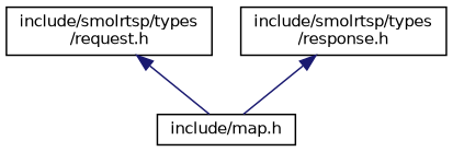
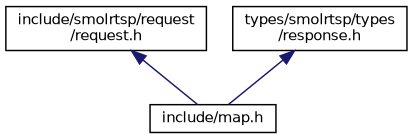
  digraph {
    node [color=black fillcolor=white fontname=Helvetica fontsize=10 shape=record style=filled]
    edge [color=midnightblue dir=back fontname=Helvetica fontsize=10 labelfontname=Helvetica labelfontsize=10 style=solid]
    n1 [height=0.2 label="include/map.h" width=0.4]
-   n2 [height=0.2 label="include/smolrtsp/types\l/request.h" width=0.4]
-   n3 [height=0.2 label="include/smolrtsp/types\l/response.h" width=0.4]
+   n2 [height=0.2 label="include/smolrtsp/request\l/request.h" width=0.4]
+   n3 [height=0.2 label="types/smolrtsp/types\l/response.h" width=0.4]
    n2 -> n1
    n3 -> n1
  }
